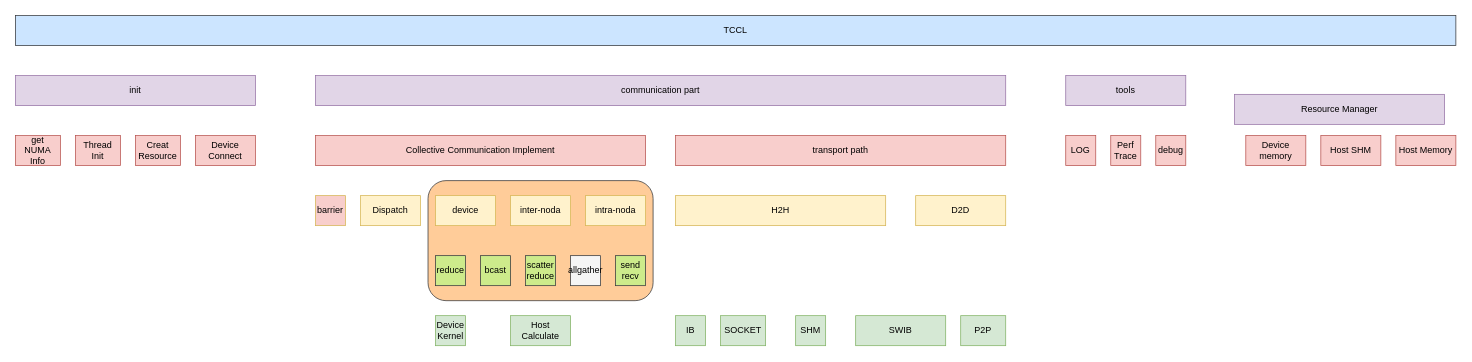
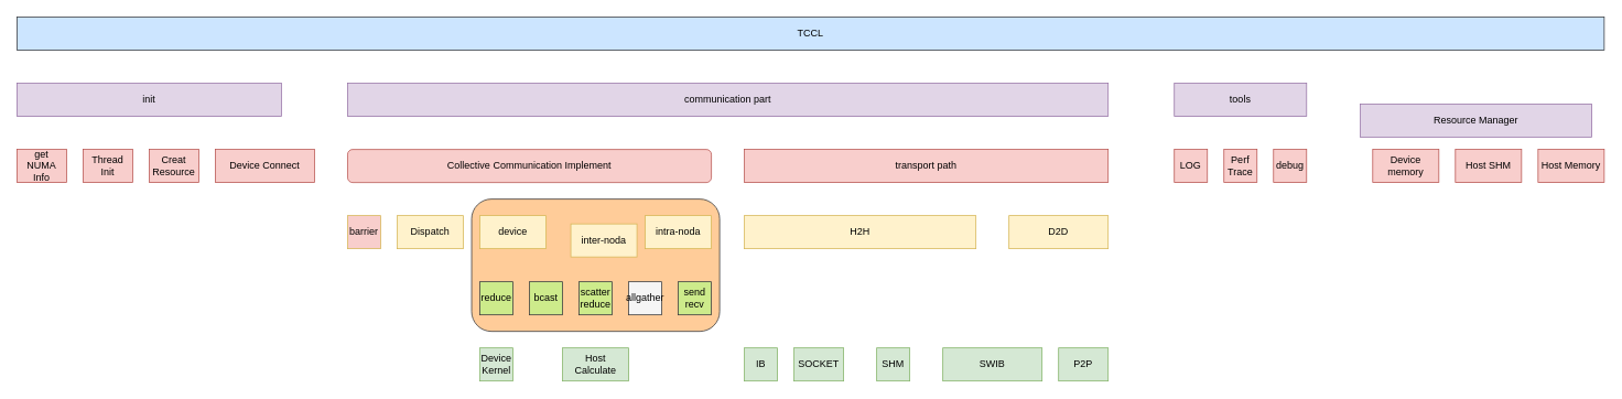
  <mxCell id="0" />
  <mxCell id="1" parent="0" />
  <mxCell id="2" value="" style="rounded=1;whiteSpace=wrap;html=1;fillColor=#ffcc99;strokeColor=#36393d;" vertex="1" parent="1"><mxGeometry x="570" y="240" width="300" height="160" as="geometry" /></mxCell>
  <mxCell id="3" value="TCCL" style="rounded=0;whiteSpace=wrap;html=1;fillColor=#cce5ff;strokeColor=#36393d;" vertex="1" parent="1"><mxGeometry x="20" y="20" width="1920" height="40" as="geometry" /></mxCell>
  <mxCell id="4" value="init" style="rounded=0;whiteSpace=wrap;html=1;fillColor=#e1d5e7;strokeColor=#9673a6;" vertex="1" parent="1"><mxGeometry x="20" y="100" width="320" height="40" as="geometry" /></mxCell>
  <mxCell id="5" value="tools" style="rounded=0;whiteSpace=wrap;html=1;fillColor=#e1d5e7;strokeColor=#9673a6;" vertex="1" parent="1"><mxGeometry x="1420" y="100" width="160" height="40" as="geometry" /></mxCell>
  <mxCell id="6" value="communication part" style="rounded=0;whiteSpace=wrap;html=1;fillColor=#e1d5e7;strokeColor=#9673a6;" vertex="1" parent="1"><mxGeometry x="420" y="100" width="920" height="40" as="geometry" /></mxCell>
  <mxCell id="7" value="LOG" style="rounded=0;whiteSpace=wrap;html=1;fillColor=#f8cecc;strokeColor=#b85450;" vertex="1" parent="1"><mxGeometry x="1420" y="180" width="40" height="40" as="geometry" /></mxCell>
  <mxCell id="8" value="Perf Trace" style="rounded=0;whiteSpace=wrap;html=1;fillColor=#f8cecc;strokeColor=#b85450;" vertex="1" parent="1"><mxGeometry x="1480" y="180" width="40" height="40" as="geometry" /></mxCell>
  <mxCell id="9" value="transport path" style="rounded=0;whiteSpace=wrap;html=1;fillColor=#f8cecc;strokeColor=#b85450;" vertex="1" parent="1"><mxGeometry x="900" y="180" width="440" height="40" as="geometry" /></mxCell>
  <mxCell id="10" value="Thread&lt;br&gt;Init" style="rounded=0;whiteSpace=wrap;html=1;fillColor=#f8cecc;strokeColor=#b85450;" vertex="1" parent="1"><mxGeometry x="100" y="180" width="60" height="40" as="geometry" /></mxCell>
  <mxCell id="11" value="Dispatch" style="rounded=0;whiteSpace=wrap;html=1;fillColor=#fff2cc;strokeColor=#d6b656;" vertex="1" parent="1"><mxGeometry x="480" y="260" width="80" height="40" as="geometry" /></mxCell>
  <mxCell id="12" value="device" style="rounded=0;whiteSpace=wrap;html=1;fillColor=#fff2cc;strokeColor=#d6b656;" vertex="1" parent="1"><mxGeometry x="580" y="260" width="80" height="40" as="geometry" /></mxCell>
  <mxCell id="13" value="intra-noda" style="rounded=0;whiteSpace=wrap;html=1;fillColor=#fff2cc;strokeColor=#d6b656;" vertex="1" parent="1"><mxGeometry x="780" y="260" width="80" height="40" as="geometry" /></mxCell>
- <mxCell id="14" value="Collective Communication Implement" style="rounded=0;whiteSpace=wrap;html=1;fillColor=#f8cecc;strokeColor=#b85450;" vertex="1" parent="1"><mxGeometry x="420" y="180" width="440" height="40" as="geometry" /></mxCell>
+ <mxCell id="14" value="Collective Communication Implement" style="whiteSpace=wrap;html=1;fillColor=#f8cecc;strokeColor=#b85450;rounded=1;" vertex="1" parent="1"><mxGeometry x="420" y="180" width="440" height="40" as="geometry" /></mxCell>
  <mxCell id="15" value="H2H" style="rounded=0;whiteSpace=wrap;html=1;fillColor=#fff2cc;strokeColor=#d6b656;" vertex="1" parent="1"><mxGeometry x="900" y="260" width="280" height="40" as="geometry" /></mxCell>
  <mxCell id="16" value="D2D" style="rounded=0;whiteSpace=wrap;html=1;fillColor=#fff2cc;strokeColor=#d6b656;" vertex="1" parent="1"><mxGeometry x="1220" y="260" width="120" height="40" as="geometry" /></mxCell>
  <mxCell id="17" value="IB" style="rounded=0;whiteSpace=wrap;html=1;fillColor=#d5e8d4;strokeColor=#82b366;" vertex="1" parent="1"><mxGeometry x="900" y="420" width="40" height="40" as="geometry" /></mxCell>
  <mxCell id="18" value="SOCKET" style="rounded=0;whiteSpace=wrap;html=1;fillColor=#d5e8d4;strokeColor=#82b366;" vertex="1" parent="1"><mxGeometry x="960" y="420" width="60" height="40" as="geometry" /></mxCell>
  <mxCell id="19" value="SWIB" style="rounded=0;whiteSpace=wrap;html=1;fillColor=#d5e8d4;strokeColor=#82b366;" vertex="1" parent="1"><mxGeometry x="1140" y="420" width="120" height="40" as="geometry" /></mxCell>
  <mxCell id="20" value="P2P" style="rounded=0;whiteSpace=wrap;html=1;fillColor=#d5e8d4;strokeColor=#82b366;" vertex="1" parent="1"><mxGeometry x="1280" y="420" width="60" height="40" as="geometry" /></mxCell>
  <mxCell id="21" value="SHM" style="rounded=0;whiteSpace=wrap;html=1;fillColor=#d5e8d4;strokeColor=#82b366;" vertex="1" parent="1"><mxGeometry x="1060" y="420" width="40" height="40" as="geometry" /></mxCell>
- <mxCell id="22" value="inter-noda" style="rounded=0;whiteSpace=wrap;html=1;fillColor=#fff2cc;strokeColor=#d6b656;" vertex="1" parent="1"><mxGeometry x="680" y="260" width="80" height="40" as="geometry" /></mxCell>
+ <mxCell id="22" value="inter-noda" style="rounded=0;whiteSpace=wrap;html=1;fillColor=#fff2cc;strokeColor=#d6b656;" vertex="1" parent="1"><mxGeometry x="690" y="270" width="80" height="40" as="geometry" /></mxCell>
  <mxCell id="23" value="Resource Manager" style="rounded=0;whiteSpace=wrap;html=1;fillColor=#e1d5e7;strokeColor=#9673a6;" vertex="1" parent="1"><mxGeometry x="1645" y="125" width="280" height="40" as="geometry" /></mxCell>
  <mxCell id="24" value="Device memory" style="rounded=0;whiteSpace=wrap;html=1;fillColor=#f8cecc;strokeColor=#b85450;" vertex="1" parent="1"><mxGeometry x="1660" y="180" width="80" height="40" as="geometry" /></mxCell>
  <mxCell id="25" value="Host SHM" style="rounded=0;whiteSpace=wrap;html=1;fillColor=#f8cecc;strokeColor=#b85450;" vertex="1" parent="1"><mxGeometry x="1760" y="180" width="80" height="40" as="geometry" /></mxCell>
  <mxCell id="26" value="Host Memory" style="rounded=0;whiteSpace=wrap;html=1;fillColor=#f8cecc;strokeColor=#b85450;" vertex="1" parent="1"><mxGeometry x="1860" y="180" width="80" height="40" as="geometry" /></mxCell>
- <mxCell id="27" value="Device Connect" style="rounded=0;whiteSpace=wrap;html=1;fillColor=#f8cecc;strokeColor=#b85450;" vertex="1" parent="1"><mxGeometry x="260" y="180" width="80" height="40" as="geometry" /></mxCell>
+ <mxCell id="27" value="Device Connect" style="rounded=0;whiteSpace=wrap;html=1;fillColor=#f8cecc;strokeColor=#b85450;" vertex="1" parent="1"><mxGeometry x="260" y="180" width="120" height="40" as="geometry" /></mxCell>
  <mxCell id="28" value="Creat&lt;br&gt;Resource" style="rounded=0;whiteSpace=wrap;html=1;fillColor=#f8cecc;strokeColor=#b85450;" vertex="1" parent="1"><mxGeometry x="180" y="180" width="60" height="40" as="geometry" /></mxCell>
  <mxCell id="29" value="get&lt;br&gt;NUMA Info" style="rounded=0;whiteSpace=wrap;html=1;fillColor=#f8cecc;strokeColor=#b85450;" vertex="1" parent="1"><mxGeometry x="20" y="180" width="60" height="40" as="geometry" /></mxCell>
  <mxCell id="30" value="debug" style="rounded=0;whiteSpace=wrap;html=1;fillColor=#f8cecc;strokeColor=#b85450;" vertex="1" parent="1"><mxGeometry x="1540" y="180" width="40" height="40" as="geometry" /></mxCell>
  <mxCell id="31" value="reduce" style="rounded=0;whiteSpace=wrap;html=1;fillColor=#cdeb8b;strokeColor=#36393d;" vertex="1" parent="1"><mxGeometry x="580" y="340" width="40" height="40" as="geometry" /></mxCell>
  <mxCell id="32" value="bcast" style="rounded=0;whiteSpace=wrap;html=1;fillColor=#cdeb8b;strokeColor=#36393d;" vertex="1" parent="1"><mxGeometry x="640" y="340" width="40" height="40" as="geometry" /></mxCell>
  <mxCell id="33" value="scatter&lt;br&gt;reduce" style="rounded=0;whiteSpace=wrap;html=1;fillColor=#cdeb8b;strokeColor=#36393d;" vertex="1" parent="1"><mxGeometry x="700" y="340" width="40" height="40" as="geometry" /></mxCell>
  <mxCell id="34" value="allgather" style="rounded=0;whiteSpace=wrap;html=1;fillColor=#f5f5f5;strokeColor=#36393d;" vertex="1" parent="1"><mxGeometry x="760" y="340" width="40" height="40" as="geometry" /></mxCell>
  <mxCell id="35" value="send&lt;br&gt;recv" style="rounded=0;whiteSpace=wrap;html=1;fillColor=#cdeb8b;strokeColor=#36393d;" vertex="1" parent="1"><mxGeometry x="820" y="340" width="40" height="40" as="geometry" /></mxCell>
  <mxCell id="36" value="barrier" style="rounded=0;whiteSpace=wrap;html=1;fillColor=#f8cecc;strokeColor=#d6b656;" vertex="1" parent="1"><mxGeometry x="420" y="260" width="40" height="40" as="geometry" /></mxCell>
  <mxCell id="37" value="Device&lt;br&gt;Kernel" style="rounded=0;whiteSpace=wrap;html=1;fillColor=#d5e8d4;strokeColor=#82b366;" vertex="1" parent="1"><mxGeometry x="580" y="420" width="40" height="40" as="geometry" /></mxCell>
  <mxCell id="38" value="Host&lt;br&gt;Calculate" style="rounded=0;whiteSpace=wrap;html=1;fillColor=#d5e8d4;strokeColor=#82b366;" vertex="1" parent="1"><mxGeometry x="680" y="420" width="80" height="40" as="geometry" /></mxCell>
